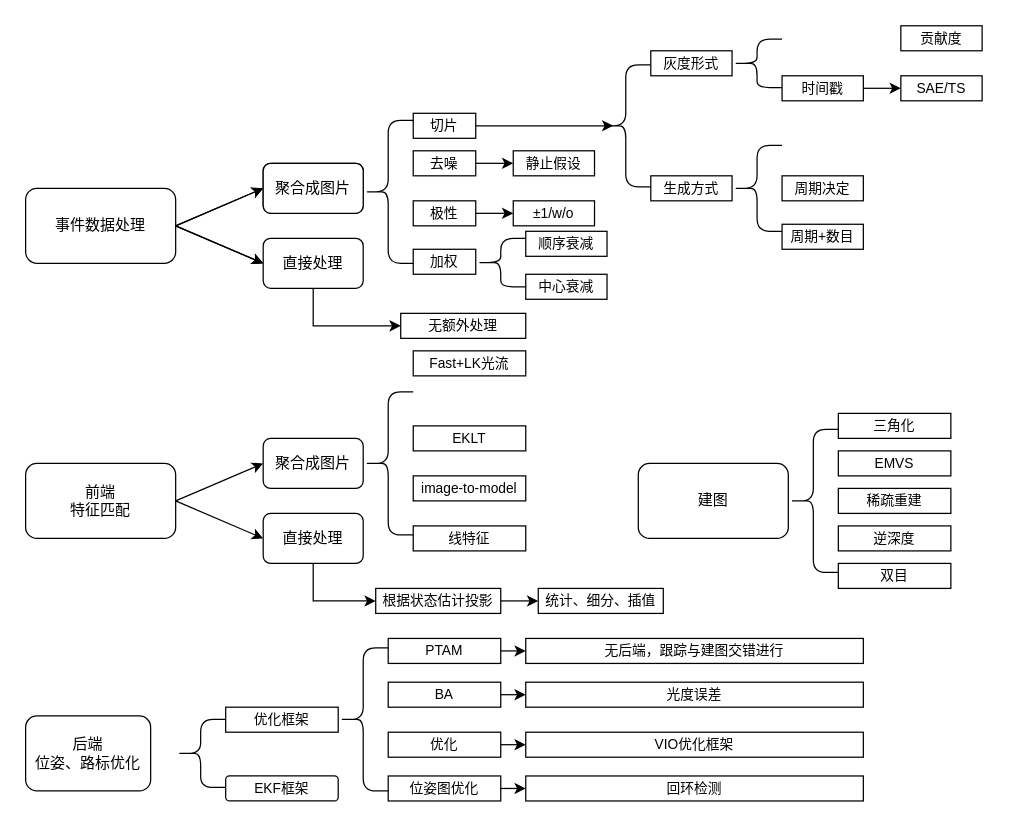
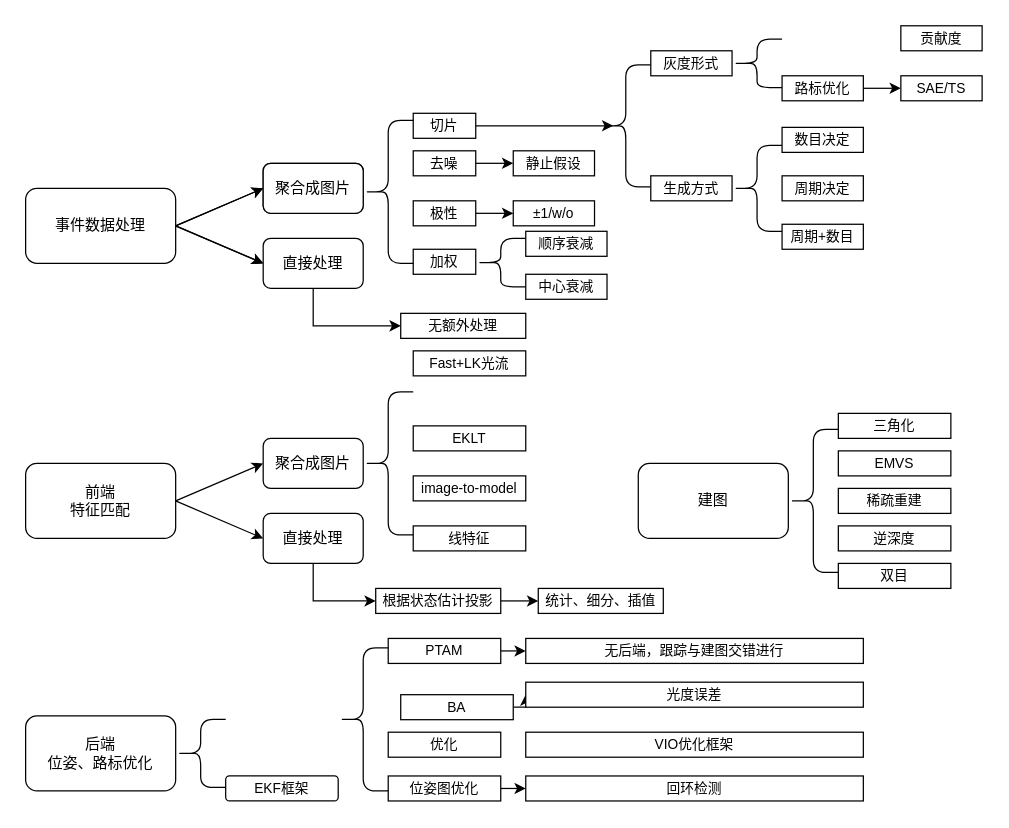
  <mxCell id="0" />
  <mxCell id="1" parent="0" />
  <mxCell id="2" value="事件数据处理" style="rounded=1;whiteSpace=wrap;html=1;" vertex="1" parent="1"><mxGeometry x="20" y="150" width="120" height="60" as="geometry" /></mxCell>
  <mxCell id="3" value="" style="endArrow=classic;html=1;rounded=0;exitX=1;exitY=0.5;exitDx=0;exitDy=0;entryX=0;entryY=0.5;entryDx=0;entryDy=0;" edge="1" parent="1" source="2" target="4"><mxGeometry width="50" height="50" relative="1" as="geometry"><mxPoint x="160" y="210" as="sourcePoint" /><mxPoint x="210" y="150" as="targetPoint" /></mxGeometry></mxCell>
  <mxCell id="4" value="聚合成图片" style="rounded=1;whiteSpace=wrap;html=1;" vertex="1" parent="1"><mxGeometry x="210" y="130" width="80" height="40" as="geometry" /></mxCell>
  <mxCell id="5" value="" style="endArrow=classic;html=1;rounded=0;exitX=1;exitY=0.5;exitDx=0;exitDy=0;entryX=0;entryY=0.5;entryDx=0;entryDy=0;" edge="1" parent="1" source="2" target="7"><mxGeometry width="50" height="50" relative="1" as="geometry"><mxPoint x="170" y="220" as="sourcePoint" /><mxPoint x="190" y="210" as="targetPoint" /></mxGeometry></mxCell>
  <mxCell id="6" style="edgeStyle=orthogonalEdgeStyle;rounded=0;orthogonalLoop=1;jettySize=auto;html=1;exitX=0.5;exitY=1;exitDx=0;exitDy=0;fontSize=11;" edge="1" parent="1" source="7"><mxGeometry relative="1" as="geometry"><mxPoint x="320" y="260" as="targetPoint" /><Array as="points"><mxPoint x="250" y="260" /></Array></mxGeometry></mxCell>
  <mxCell id="7" value="直接处理" style="rounded=1;whiteSpace=wrap;html=1;" vertex="1" parent="1"><mxGeometry x="210" y="190" width="80" height="40" as="geometry" /></mxCell>
  <mxCell id="8" value="" style="shape=curlyBracket;whiteSpace=wrap;html=1;rounded=1;labelPosition=left;verticalLabelPosition=middle;align=right;verticalAlign=middle;size=0.5;" vertex="1" parent="1"><mxGeometry x="480" y="51.25" width="40" height="97.5" as="geometry" /></mxCell>
  <mxCell id="9" style="edgeStyle=orthogonalEdgeStyle;rounded=0;orthogonalLoop=1;jettySize=auto;html=1;fontSize=11;" edge="1" parent="1" source="10"><mxGeometry relative="1" as="geometry"><mxPoint x="490" y="100" as="targetPoint" /></mxGeometry></mxCell>
  <mxCell id="10" value="切片" style="rounded=0;whiteSpace=wrap;html=1;fontSize=11;" vertex="1" parent="1"><mxGeometry x="330" y="90" width="50" height="20" as="geometry" /></mxCell>
  <mxCell id="11" style="edgeStyle=orthogonalEdgeStyle;rounded=0;orthogonalLoop=1;jettySize=auto;html=1;exitX=1;exitY=0.5;exitDx=0;exitDy=0;fontSize=11;" edge="1" parent="1" source="12"><mxGeometry relative="1" as="geometry"><mxPoint x="410" y="130" as="targetPoint" /></mxGeometry></mxCell>
  <mxCell id="12" value="去噪" style="rounded=0;whiteSpace=wrap;html=1;fontSize=11;" vertex="1" parent="1"><mxGeometry x="330" y="120" width="50" height="20" as="geometry" /></mxCell>
  <mxCell id="13" value="" style="edgeStyle=orthogonalEdgeStyle;rounded=0;orthogonalLoop=1;jettySize=auto;html=1;fontSize=11;" edge="1" parent="1" source="14"><mxGeometry relative="1" as="geometry"><mxPoint x="410" y="170" as="targetPoint" /><Array as="points"><mxPoint x="410" y="170" /></Array></mxGeometry></mxCell>
  <mxCell id="14" value="极性" style="rounded=0;whiteSpace=wrap;html=1;fontSize=11;" vertex="1" parent="1"><mxGeometry x="330" y="160" width="50" height="20" as="geometry" /></mxCell>
  <mxCell id="15" value="加权" style="rounded=0;whiteSpace=wrap;html=1;fontSize=11;" vertex="1" parent="1"><mxGeometry x="330" y="198.75" width="50" height="20" as="geometry" /></mxCell>
  <mxCell id="16" value="顺序衰减" style="whiteSpace=wrap;html=1;fontSize=11;rounded=0;" vertex="1" parent="1"><mxGeometry x="420" y="184.38" width="65" height="20" as="geometry" /></mxCell>
  <mxCell id="17" value="±1/w/o" style="whiteSpace=wrap;html=1;fontSize=11;rounded=0;" vertex="1" parent="1"><mxGeometry x="410" y="160" width="65" height="20" as="geometry" /></mxCell>
  <mxCell id="18" value="静止假设" style="whiteSpace=wrap;html=1;fontSize=11;rounded=0;" vertex="1" parent="1"><mxGeometry x="410" y="120" width="65" height="20" as="geometry" /></mxCell>
  <mxCell id="19" value="" style="shape=curlyBracket;whiteSpace=wrap;html=1;rounded=1;labelPosition=left;verticalLabelPosition=middle;align=right;verticalAlign=middle;size=0.5;" vertex="1" parent="1"><mxGeometry x="290" y="95.63" width="40" height="114.37" as="geometry" /></mxCell>
  <mxCell id="20" value="灰度形式" style="whiteSpace=wrap;html=1;fontSize=11;rounded=0;" vertex="1" parent="1"><mxGeometry x="520" y="40" width="65" height="20" as="geometry" /></mxCell>
  <mxCell id="21" value="生成方式" style="whiteSpace=wrap;html=1;fontSize=11;rounded=0;" vertex="1" parent="1"><mxGeometry x="520" y="140" width="65" height="20" as="geometry" /></mxCell>
  <mxCell id="22" value="" style="shape=curlyBracket;whiteSpace=wrap;html=1;rounded=1;labelPosition=left;verticalLabelPosition=middle;align=right;verticalAlign=middle;size=0.5;" vertex="1" parent="1"><mxGeometry x="585" y="30.63" width="40" height="38.75" as="geometry" /></mxCell>
  <mxCell id="23" style="edgeStyle=orthogonalEdgeStyle;rounded=0;orthogonalLoop=1;jettySize=auto;html=1;exitX=1;exitY=0.5;exitDx=0;exitDy=0;fontSize=11;" edge="1" parent="1" source="24"><mxGeometry relative="1" as="geometry"><mxPoint x="720" y="69.862" as="targetPoint" /></mxGeometry></mxCell>
- <mxCell id="24" value="时间戳" style="whiteSpace=wrap;html=1;fontSize=11;rounded=0;" vertex="1" parent="1"><mxGeometry x="625" y="60" width="65" height="20" as="geometry" /></mxCell>
+ <mxCell id="24" value="路标优化" style="whiteSpace=wrap;html=1;fontSize=11;rounded=0;" vertex="1" parent="1"><mxGeometry x="625" y="60" width="65" height="20" as="geometry" /></mxCell>
  <mxCell id="25" value="" style="shape=curlyBracket;whiteSpace=wrap;html=1;rounded=1;labelPosition=left;verticalLabelPosition=middle;align=right;verticalAlign=middle;size=0.5;" vertex="1" parent="1"><mxGeometry x="585" y="115.63" width="40" height="68.75" as="geometry" /></mxCell>
+ <mxCell id="26" value="数目决定" style="whiteSpace=wrap;html=1;fontSize=11;rounded=0;" vertex="1" parent="1"><mxGeometry x="625" y="101.25" width="65" height="20" as="geometry" /></mxCell>
  <mxCell id="27" value="周期决定" style="whiteSpace=wrap;html=1;fontSize=11;rounded=0;" vertex="1" parent="1"><mxGeometry x="625" y="140" width="65" height="20" as="geometry" /></mxCell>
  <mxCell id="28" value="周期+数目" style="whiteSpace=wrap;html=1;fontSize=11;rounded=0;" vertex="1" parent="1"><mxGeometry x="625" y="178.75" width="65" height="20" as="geometry" /></mxCell>
  <mxCell id="29" value="贡献度" style="whiteSpace=wrap;html=1;fontSize=11;rounded=0;" vertex="1" parent="1"><mxGeometry x="720" y="20" width="65" height="20" as="geometry" /></mxCell>
  <mxCell id="30" value="SAE/TS" style="whiteSpace=wrap;html=1;fontSize=11;rounded=0;" vertex="1" parent="1"><mxGeometry x="720" y="60" width="65" height="20" as="geometry" /></mxCell>
  <mxCell id="31" value="" style="shape=curlyBracket;whiteSpace=wrap;html=1;rounded=1;labelPosition=left;verticalLabelPosition=middle;align=right;verticalAlign=middle;size=0.5;" vertex="1" parent="1"><mxGeometry x="380" y="190" width="40" height="38.75" as="geometry" /></mxCell>
  <mxCell id="32" value="中心衰减" style="whiteSpace=wrap;html=1;fontSize=11;rounded=0;" vertex="1" parent="1"><mxGeometry x="420" y="218.75" width="65" height="20" as="geometry" /></mxCell>
  <mxCell id="33" value="无额外处理" style="rounded=0;whiteSpace=wrap;html=1;fontSize=11;" vertex="1" parent="1"><mxGeometry x="320" y="250" width="100" height="20" as="geometry" /></mxCell>
  <mxCell id="34" value="前端&lt;br&gt;特征匹配" style="rounded=1;whiteSpace=wrap;html=1;" vertex="1" parent="1"><mxGeometry x="20" y="370" width="120" height="60" as="geometry" /></mxCell>
  <mxCell id="35" value="" style="endArrow=classic;html=1;rounded=0;exitX=1;exitY=0.5;exitDx=0;exitDy=0;entryX=0;entryY=0.5;entryDx=0;entryDy=0;" edge="1" parent="1"><mxGeometry width="50" height="50" relative="1" as="geometry"><mxPoint x="140" y="180" as="sourcePoint" /><mxPoint x="210" y="210" as="targetPoint" /></mxGeometry></mxCell>
  <mxCell id="36" value="" style="endArrow=classic;html=1;rounded=0;exitX=1;exitY=0.5;exitDx=0;exitDy=0;entryX=0;entryY=0.5;entryDx=0;entryDy=0;" edge="1" target="37" parent="1"><mxGeometry width="50" height="50" relative="1" as="geometry"><mxPoint x="140" y="180" as="sourcePoint" /><mxPoint x="210" y="150" as="targetPoint" /></mxGeometry></mxCell>
  <mxCell id="37" value="聚合成图片" style="rounded=1;whiteSpace=wrap;html=1;" vertex="1" parent="1"><mxGeometry x="210" y="130" width="80" height="40" as="geometry" /></mxCell>
  <mxCell id="38" value="" style="endArrow=classic;html=1;rounded=0;exitX=1;exitY=0.5;exitDx=0;exitDy=0;entryX=0;entryY=0.5;entryDx=0;entryDy=0;" edge="1" parent="1"><mxGeometry width="50" height="50" relative="1" as="geometry"><mxPoint x="140" y="400" as="sourcePoint" /><mxPoint x="210" y="430" as="targetPoint" /></mxGeometry></mxCell>
  <mxCell id="39" value="" style="endArrow=classic;html=1;rounded=0;exitX=1;exitY=0.5;exitDx=0;exitDy=0;entryX=0;entryY=0.5;entryDx=0;entryDy=0;" edge="1" parent="1" target="40"><mxGeometry width="50" height="50" relative="1" as="geometry"><mxPoint x="140" y="400" as="sourcePoint" /><mxPoint x="210" y="370" as="targetPoint" /></mxGeometry></mxCell>
  <mxCell id="40" value="聚合成图片" style="rounded=1;whiteSpace=wrap;html=1;" vertex="1" parent="1"><mxGeometry x="210" y="350" width="80" height="40" as="geometry" /></mxCell>
  <mxCell id="41" style="edgeStyle=orthogonalEdgeStyle;rounded=0;orthogonalLoop=1;jettySize=auto;html=1;exitX=0.5;exitY=1;exitDx=0;exitDy=0;fontSize=11;" edge="1" parent="1" source="42"><mxGeometry relative="1" as="geometry"><mxPoint x="300" y="480" as="targetPoint" /><Array as="points"><mxPoint x="250" y="480" /><mxPoint x="300" y="480" /></Array></mxGeometry></mxCell>
  <mxCell id="42" value="直接处理" style="rounded=1;whiteSpace=wrap;html=1;" vertex="1" parent="1"><mxGeometry x="210" y="410" width="80" height="40" as="geometry" /></mxCell>
  <mxCell id="43" value="" style="shape=curlyBracket;whiteSpace=wrap;html=1;rounded=1;labelPosition=left;verticalLabelPosition=middle;align=right;verticalAlign=middle;size=0.5;" vertex="1" parent="1"><mxGeometry x="290" y="312.82" width="40" height="114.37" as="geometry" /></mxCell>
  <mxCell id="44" value="Fast+LK光流" style="rounded=0;whiteSpace=wrap;html=1;fontSize=11;" vertex="1" parent="1"><mxGeometry x="330" y="280" width="90" height="20" as="geometry" /></mxCell>
  <mxCell id="45" value="EKLT" style="rounded=0;whiteSpace=wrap;html=1;fontSize=11;" vertex="1" parent="1"><mxGeometry x="330" y="340" width="90" height="20" as="geometry" /></mxCell>
  <mxCell id="46" value="image-to-model" style="rounded=0;whiteSpace=wrap;html=1;fontSize=11;" vertex="1" parent="1"><mxGeometry x="330" y="380" width="90" height="20" as="geometry" /></mxCell>
  <mxCell id="47" value="线特征" style="rounded=0;whiteSpace=wrap;html=1;fontSize=11;" vertex="1" parent="1"><mxGeometry x="330" y="420" width="90" height="20" as="geometry" /></mxCell>
  <mxCell id="48" style="edgeStyle=orthogonalEdgeStyle;rounded=0;orthogonalLoop=1;jettySize=auto;html=1;exitX=1;exitY=0.5;exitDx=0;exitDy=0;fontSize=11;" edge="1" parent="1" source="49"><mxGeometry relative="1" as="geometry"><mxPoint x="430" y="480" as="targetPoint" /></mxGeometry></mxCell>
  <mxCell id="49" value="根据状态估计投影" style="rounded=0;whiteSpace=wrap;html=1;fontSize=11;" vertex="1" parent="1"><mxGeometry x="300" y="470" width="100" height="20" as="geometry" /></mxCell>
  <mxCell id="50" value="统计、细分、插值" style="rounded=0;whiteSpace=wrap;html=1;fontSize=11;" vertex="1" parent="1"><mxGeometry x="430" y="470" width="100" height="20" as="geometry" /></mxCell>
  <mxCell id="51" value="建图" style="rounded=1;whiteSpace=wrap;html=1;" vertex="1" parent="1"><mxGeometry x="510" y="370" width="120" height="60" as="geometry" /></mxCell>
  <mxCell id="52" value="" style="shape=curlyBracket;whiteSpace=wrap;html=1;rounded=1;labelPosition=left;verticalLabelPosition=middle;align=right;verticalAlign=middle;size=0.5;" vertex="1" parent="1"><mxGeometry x="630" y="342.82" width="40" height="114.37" as="geometry" /></mxCell>
  <mxCell id="53" value="三角化" style="rounded=0;whiteSpace=wrap;html=1;fontSize=11;" vertex="1" parent="1"><mxGeometry x="670" y="330" width="90" height="20" as="geometry" /></mxCell>
  <mxCell id="54" value="EMVS" style="rounded=0;whiteSpace=wrap;html=1;fontSize=11;" vertex="1" parent="1"><mxGeometry x="670" y="360" width="90" height="20" as="geometry" /></mxCell>
  <mxCell id="55" value="稀疏重建" style="rounded=0;whiteSpace=wrap;html=1;fontSize=11;" vertex="1" parent="1"><mxGeometry x="670" y="390" width="90" height="20" as="geometry" /></mxCell>
  <mxCell id="56" value="逆深度" style="rounded=0;whiteSpace=wrap;html=1;fontSize=11;" vertex="1" parent="1"><mxGeometry x="670" y="420" width="90" height="20" as="geometry" /></mxCell>
  <mxCell id="57" value="双目" style="rounded=0;whiteSpace=wrap;html=1;fontSize=11;" vertex="1" parent="1"><mxGeometry x="670" y="450" width="90" height="20" as="geometry" /></mxCell>
- <mxCell id="58" value="后端&lt;br&gt;位姿、路标优化" style="rounded=1;whiteSpace=wrap;html=1;" vertex="1" parent="1"><mxGeometry x="20" y="572" width="100" height="60" as="geometry" /></mxCell>
+ <mxCell id="58" value="后端&lt;br&gt;位姿、路标优化" style="rounded=1;whiteSpace=wrap;html=1;" vertex="1" parent="1"><mxGeometry x="20" y="572" width="120" height="60" as="geometry" /></mxCell>
  <mxCell id="59" value="" style="shape=curlyBracket;whiteSpace=wrap;html=1;rounded=1;labelPosition=left;verticalLabelPosition=middle;align=right;verticalAlign=middle;size=0.5;" vertex="1" parent="1"><mxGeometry x="140" y="574.81" width="40" height="54.37" as="geometry" /></mxCell>
  <mxCell id="60" style="edgeStyle=orthogonalEdgeStyle;rounded=0;orthogonalLoop=1;jettySize=auto;html=1;exitX=1;exitY=0.5;exitDx=0;exitDy=0;fontSize=11;" edge="1" parent="1" source="61"><mxGeometry relative="1" as="geometry"><mxPoint x="420" y="519.833" as="targetPoint" /></mxGeometry></mxCell>
  <mxCell id="61" value="PTAM" style="rounded=0;whiteSpace=wrap;html=1;fontSize=11;" vertex="1" parent="1"><mxGeometry x="310" y="510" width="90" height="20" as="geometry" /></mxCell>
  <mxCell id="62" value="无后端，跟踪与建图交错进行" style="rounded=0;whiteSpace=wrap;html=1;fontSize=11;" vertex="1" parent="1"><mxGeometry x="420" y="510" width="270" height="20" as="geometry" /></mxCell>
  <mxCell id="63" style="edgeStyle=orthogonalEdgeStyle;rounded=0;orthogonalLoop=1;jettySize=auto;html=1;exitX=1;exitY=0.5;exitDx=0;exitDy=0;fontSize=11;" edge="1" parent="1" source="64"><mxGeometry relative="1" as="geometry"><mxPoint x="420" y="554.833" as="targetPoint" /></mxGeometry></mxCell>
- <mxCell id="64" value="BA" style="rounded=0;whiteSpace=wrap;html=1;fontSize=11;" vertex="1" parent="1"><mxGeometry x="310" y="545" width="90" height="20" as="geometry" /></mxCell>
+ <mxCell id="64" value="BA" style="rounded=0;whiteSpace=wrap;html=1;fontSize=11;" vertex="1" parent="1"><mxGeometry x="320" y="555" width="90" height="20" as="geometry" /></mxCell>
  <mxCell id="65" value="光度误差" style="rounded=0;whiteSpace=wrap;html=1;fontSize=11;" vertex="1" parent="1"><mxGeometry x="420" y="545" width="270" height="20" as="geometry" /></mxCell>
- <mxCell id="66" style="edgeStyle=orthogonalEdgeStyle;rounded=0;orthogonalLoop=1;jettySize=auto;html=1;exitX=1;exitY=0.5;exitDx=0;exitDy=0;fontSize=11;entryX=0;entryY=0.5;entryDx=0;entryDy=0;" edge="1" parent="1" source="67" target="68"><mxGeometry relative="1" as="geometry"><mxPoint x="420" y="589.833" as="targetPoint" /></mxGeometry></mxCell>
  <mxCell id="67" value="优化" style="rounded=0;whiteSpace=wrap;html=1;fontSize=11;" vertex="1" parent="1"><mxGeometry x="310" y="585" width="90" height="20" as="geometry" /></mxCell>
  <mxCell id="68" value="VIO优化框架" style="rounded=0;whiteSpace=wrap;html=1;fontSize=11;" vertex="1" parent="1"><mxGeometry x="420" y="585" width="270" height="20" as="geometry" /></mxCell>
  <mxCell id="69" style="edgeStyle=orthogonalEdgeStyle;rounded=0;orthogonalLoop=1;jettySize=auto;html=1;exitX=1;exitY=0.5;exitDx=0;exitDy=0;fontSize=11;" edge="1" parent="1" source="70"><mxGeometry relative="1" as="geometry"><mxPoint x="420" y="630" as="targetPoint" /></mxGeometry></mxCell>
  <mxCell id="70" value="位姿图优化" style="rounded=0;whiteSpace=wrap;html=1;fontSize=11;" vertex="1" parent="1"><mxGeometry x="310" y="620" width="90" height="20" as="geometry" /></mxCell>
  <mxCell id="71" value="回环检测" style="rounded=0;whiteSpace=wrap;html=1;fontSize=11;" vertex="1" parent="1"><mxGeometry x="420" y="620" width="270" height="20" as="geometry" /></mxCell>
  <mxCell id="72" value="EKF框架" style="whiteSpace=wrap;html=1;fontSize=11;rounded=1;" vertex="1" parent="1"><mxGeometry x="180" y="620" width="90" height="20" as="geometry" /></mxCell>
- <mxCell id="73" value="优化框架" style="rounded=0;whiteSpace=wrap;html=1;fontSize=11;" vertex="1" parent="1"><mxGeometry x="180" y="565" width="90" height="20" as="geometry" /></mxCell>
  <mxCell id="74" value="" style="shape=curlyBracket;whiteSpace=wrap;html=1;rounded=1;labelPosition=left;verticalLabelPosition=middle;align=right;verticalAlign=middle;size=0.5;" vertex="1" parent="1"><mxGeometry x="270" y="517.63" width="40" height="114.37" as="geometry" /></mxCell>
